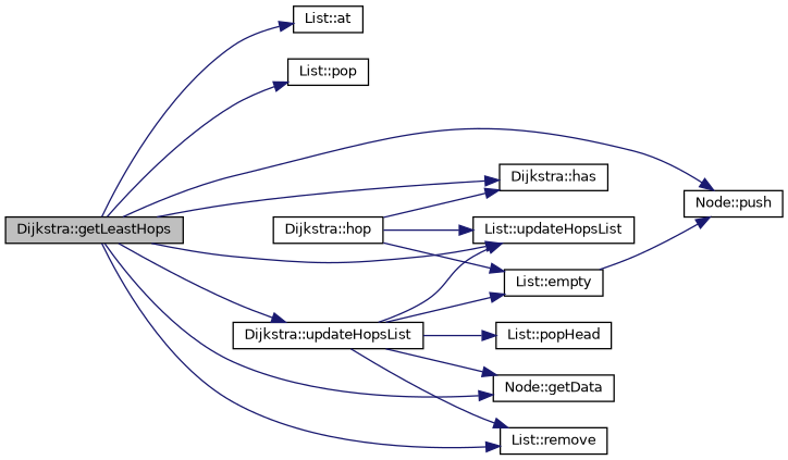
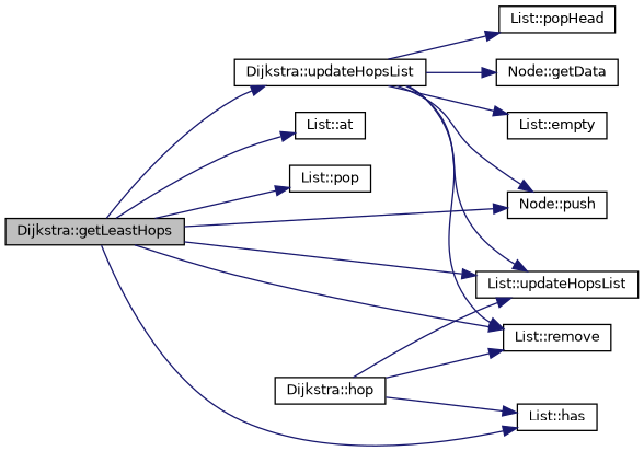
  digraph {
    rankdir=LR
    node [color=black fillcolor=white fontname=Helvetica fontsize=10 shape=record style=filled]
    edge [color=midnightblue fontname=Helvetica fontsize=10 labelfontname=Helvetica labelfontsize=10 style=solid]
    n1 [fillcolor=grey75 fontcolor=black height=0.2 label="Dijkstra::getLeastHops" width=0.4]
-   n2 [height=0.2 label="Dijkstra::has" width=0.4]
+   n2 [height=0.2 label="List::has" width=0.4]
    n3 [height=0.2 label="List::at" width=0.4]
    n4 [height=0.2 label="Node::push" width=0.4]
    n5 [height=0.2 label="Dijkstra::updateHopsList" width=0.4]
    n6 [height=0.2 label="List::updateHopsList" width=0.4]
    n7 [height=0.2 label="Node::getData" width=0.4]
    n8 [height=0.2 label="List::pop" width=0.4]
    n9 [height=0.2 label="List::remove" width=0.4]
    n10 [height=0.2 label="List::empty" width=0.4]
    n11 [height=0.2 label="List::popHead" width=0.4]
    n12 [height=0.2 label="Dijkstra::hop" width=0.4]
    n1 -> n2
    n1 -> n3
    n1 -> n4
    n1 -> n5
    n1 -> n6
-   n1 -> n7
    n1 -> n8
    n1 -> n9
-   n10 -> n4
+   n5 -> n4
    n5 -> n6
    n5 -> n7
    n5 -> n9
    n5 -> n10
    n5 -> n11
    n12 -> n2
    n12 -> n6
-   n12 -> n10
+   n12 -> n9
  }
